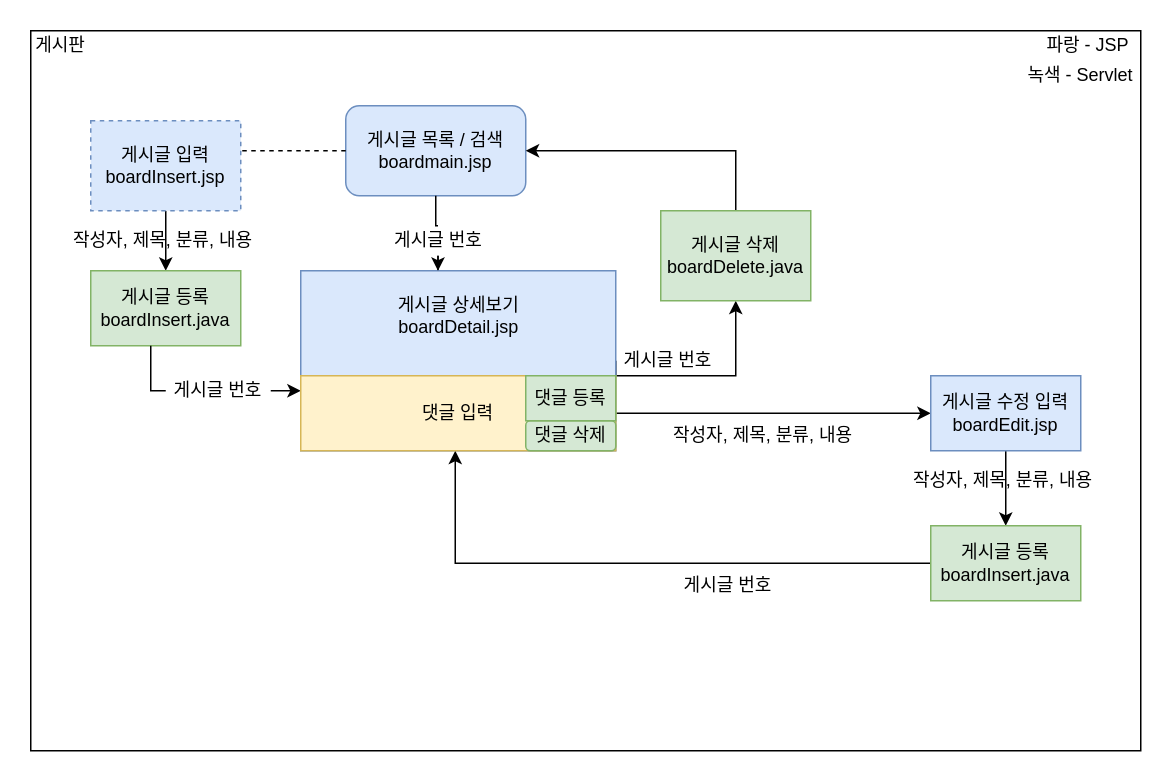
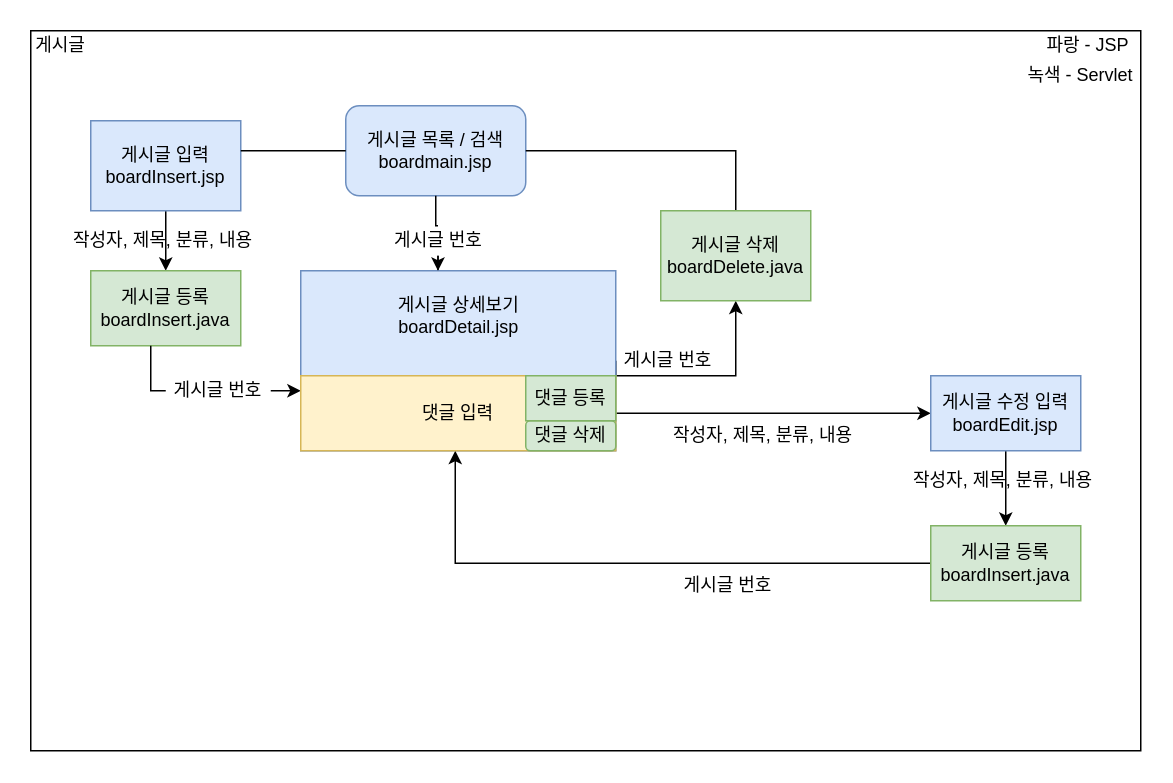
  <mxCell id="0" />
  <mxCell id="1" parent="0" />
  <mxCell id="2" value="Text" style="text;html=1;strokeColor=none;fillColor=none;align=center;verticalAlign=middle;whiteSpace=wrap;rounded=0;" parent="1" vertex="1"><mxGeometry x="90" y="335" width="40" height="20" as="geometry" /></mxCell>
  <mxCell id="3" value="" style="rounded=0;whiteSpace=wrap;html=1;" parent="1" vertex="1"><mxGeometry x="20" y="20" width="740" height="480" as="geometry" /></mxCell>
  <mxCell id="4" style="edgeStyle=orthogonalEdgeStyle;rounded=0;orthogonalLoop=1;jettySize=auto;html=1;startArrow=none;" parent="1" source="37" target="12" edge="1"><mxGeometry relative="1" as="geometry" /></mxCell>
  <mxCell id="5" value="게시글 목록 / 검색&lt;br&gt;boardmain.jsp" style="rounded=1;whiteSpace=wrap;html=1;fillColor=#dae8fc;strokeColor=#6c8ebf;" parent="1" vertex="1"><mxGeometry x="230" y="70" width="120" height="60" as="geometry" /></mxCell>
  <mxCell id="6" style="edgeStyle=orthogonalEdgeStyle;rounded=0;orthogonalLoop=1;jettySize=auto;html=1;exitX=0.5;exitY=1;exitDx=0;exitDy=0;" parent="1" source="14" target="8" edge="1"><mxGeometry relative="1" as="geometry" /></mxCell>
- <mxCell id="7" value="게시판" style="text;html=1;strokeColor=none;fillColor=none;align=center;verticalAlign=middle;whiteSpace=wrap;rounded=0;" parent="1" vertex="1"><mxGeometry x="20" y="20" width="40" height="20" as="geometry" /></mxCell>
+ <mxCell id="7" value="게시글" style="text;html=1;strokeColor=none;fillColor=none;align=center;verticalAlign=middle;whiteSpace=wrap;rounded=0;" parent="1" vertex="1"><mxGeometry x="20" y="20" width="40" height="20" as="geometry" /></mxCell>
  <mxCell id="8" value="게시글 등록&lt;br&gt;boardInsert.java" style="rounded=0;whiteSpace=wrap;html=1;fillColor=#d5e8d4;strokeColor=#82b366;" parent="1" vertex="1"><mxGeometry x="60" y="180" width="100" height="50" as="geometry" /></mxCell>
  <mxCell id="9" value="작성자, 제목, 분류, 내용&amp;nbsp;" style="text;html=1;align=center;verticalAlign=middle;whiteSpace=wrap;rounded=0;" parent="1" vertex="1"><mxGeometry x="30" y="150" width="160" height="20" as="geometry" /></mxCell>
  <mxCell id="10" style="edgeStyle=orthogonalEdgeStyle;rounded=0;orthogonalLoop=1;jettySize=auto;html=1;entryX=0.5;entryY=1;entryDx=0;entryDy=0;strokeColor=#000000;exitX=0;exitY=0.5;exitDx=0;exitDy=0;" parent="1" source="21" target="20" edge="1"><mxGeometry relative="1" as="geometry"><Array as="points"><mxPoint x="410" y="250" /><mxPoint x="490" y="250" /></Array></mxGeometry></mxCell>
  <mxCell id="11" style="edgeStyle=orthogonalEdgeStyle;rounded=0;orthogonalLoop=1;jettySize=auto;html=1;strokeColor=#000000;" parent="1" source="12" target="23" edge="1"><mxGeometry relative="1" as="geometry"><Array as="points"><mxPoint x="440" y="275" /><mxPoint x="440" y="275" /></Array></mxGeometry></mxCell>
  <mxCell id="12" value="" style="rounded=0;whiteSpace=wrap;html=1;strokeColor=#6c8ebf;fillColor=#dae8fc;" parent="1" vertex="1"><mxGeometry x="200" y="180" width="210" height="120" as="geometry" /></mxCell>
  <mxCell id="13" style="edgeStyle=orthogonalEdgeStyle;rounded=0;orthogonalLoop=1;jettySize=auto;html=1;exitX=0.5;exitY=1;exitDx=0;exitDy=0;strokeColor=#000000;" parent="1" source="7" target="7" edge="1"><mxGeometry relative="1" as="geometry" /></mxCell>
- <mxCell id="14" value="게시글 입력&lt;br&gt;boardInsert.jsp" style="rounded=0;whiteSpace=wrap;html=1;fillColor=#dae8fc;strokeColor=#6c8ebf;dashed=1;" parent="1" vertex="1"><mxGeometry x="60" y="80" width="100" height="60" as="geometry" /></mxCell>
- <mxCell id="15" value="" style="edgeStyle=orthogonalEdgeStyle;rounded=0;orthogonalLoop=1;jettySize=auto;html=1;endArrow=none;dashed=1;" parent="1" source="5" target="14" edge="1"><mxGeometry relative="1" as="geometry"><mxPoint x="110" y="270" as="targetPoint" /><mxPoint x="210" y="100" as="sourcePoint" /><Array as="points"><mxPoint x="170" y="100" /><mxPoint x="170" y="100" /></Array></mxGeometry></mxCell>
+ <mxCell id="14" value="게시글 입력&lt;br&gt;boardInsert.jsp" style="rounded=0;whiteSpace=wrap;html=1;fillColor=#dae8fc;strokeColor=#6c8ebf;" parent="1" vertex="1"><mxGeometry x="60" y="80" width="100" height="60" as="geometry" /></mxCell>
+ <mxCell id="15" value="" style="edgeStyle=orthogonalEdgeStyle;rounded=0;orthogonalLoop=1;jettySize=auto;html=1;endArrow=none;" parent="1" source="5" target="14" edge="1"><mxGeometry relative="1" as="geometry"><mxPoint x="110" y="270" as="targetPoint" /><mxPoint x="210" y="100" as="sourcePoint" /><Array as="points"><mxPoint x="170" y="100" /><mxPoint x="170" y="100" /></Array></mxGeometry></mxCell>
  <mxCell id="16" value="" style="edgeStyle=orthogonalEdgeStyle;rounded=0;orthogonalLoop=1;jettySize=auto;html=1;strokeColor=#000000;endArrow=none;" parent="1" source="8" target="18" edge="1"><mxGeometry relative="1" as="geometry"><mxPoint x="110" y="230" as="sourcePoint" /><mxPoint x="187" y="245" as="targetPoint" /><Array as="points"><mxPoint x="100" y="260" /></Array></mxGeometry></mxCell>
  <mxCell id="17" style="edgeStyle=orthogonalEdgeStyle;rounded=0;orthogonalLoop=1;jettySize=auto;html=1;" parent="1" source="18" edge="1"><mxGeometry relative="1" as="geometry"><mxPoint x="200" y="260" as="targetPoint" /></mxGeometry></mxCell>
  <mxCell id="18" value="게시글 번호" style="text;html=1;strokeColor=none;fillColor=none;align=center;verticalAlign=middle;whiteSpace=wrap;rounded=0;" parent="1" vertex="1"><mxGeometry x="110" y="250" width="70" height="20" as="geometry" /></mxCell>
- <mxCell id="19" style="edgeStyle=orthogonalEdgeStyle;rounded=0;orthogonalLoop=1;jettySize=auto;html=1;entryX=1;entryY=0.5;entryDx=0;entryDy=0;strokeColor=#000000;" parent="1" source="20" target="5" edge="1"><mxGeometry relative="1" as="geometry"><Array as="points"><mxPoint x="490" y="100" /></Array></mxGeometry></mxCell>
+ <mxCell id="19" style="edgeStyle=orthogonalEdgeStyle;rounded=0;orthogonalLoop=1;jettySize=auto;html=1;entryX=1;entryY=0.5;entryDx=0;entryDy=0;strokeColor=#000000;endArrow=none;" parent="1" source="20" target="5" edge="1"><mxGeometry relative="1" as="geometry"><Array as="points"><mxPoint x="490" y="100" /></Array></mxGeometry></mxCell>
  <mxCell id="20" value="게시글 삭제&lt;br&gt;boardDelete.java" style="rounded=0;whiteSpace=wrap;html=1;fillColor=#d5e8d4;strokeColor=#82b366;" parent="1" vertex="1"><mxGeometry x="440" y="140" width="100" height="60" as="geometry" /></mxCell>
  <mxCell id="21" value="게시글 번호" style="text;html=1;strokeColor=none;fillColor=none;align=center;verticalAlign=middle;whiteSpace=wrap;rounded=0;" parent="1" vertex="1"><mxGeometry x="410" y="230" width="70" height="20" as="geometry" /></mxCell>
  <mxCell id="22" value="" style="edgeStyle=orthogonalEdgeStyle;rounded=0;orthogonalLoop=1;jettySize=auto;html=1;strokeColor=#000000;" parent="1" source="23" target="25" edge="1"><mxGeometry relative="1" as="geometry" /></mxCell>
  <mxCell id="23" value="게시글 수정 입력&lt;br&gt;boardEdit.jsp" style="rounded=0;whiteSpace=wrap;html=1;fillColor=#dae8fc;strokeColor=#6c8ebf;" parent="1" vertex="1"><mxGeometry x="620" y="250" width="100" height="50" as="geometry" /></mxCell>
  <mxCell id="24" value="" style="edgeStyle=orthogonalEdgeStyle;rounded=0;orthogonalLoop=1;jettySize=auto;html=1;strokeColor=#000000;" parent="1" source="25" target="12" edge="1"><mxGeometry relative="1" as="geometry"><Array as="points"><mxPoint x="303" y="375" /></Array></mxGeometry></mxCell>
  <mxCell id="25" value="게시글 등록&lt;br&gt;boardInsert.java" style="rounded=0;whiteSpace=wrap;html=1;fillColor=#d5e8d4;strokeColor=#82b366;" parent="1" vertex="1"><mxGeometry x="620" y="350" width="100" height="50" as="geometry" /></mxCell>
  <mxCell id="26" value="작성자, 제목, 분류, 내용&amp;nbsp;" style="text;html=1;align=center;verticalAlign=middle;whiteSpace=wrap;rounded=0;" parent="1" vertex="1"><mxGeometry x="430" y="280" width="160" height="20" as="geometry" /></mxCell>
  <mxCell id="27" value="작성자, 제목, 분류, 내용&amp;nbsp;" style="text;html=1;align=center;verticalAlign=middle;whiteSpace=wrap;rounded=0;" parent="1" vertex="1"><mxGeometry x="590" y="310" width="160" height="20" as="geometry" /></mxCell>
  <mxCell id="28" value="게시글 번호" style="text;html=1;strokeColor=none;fillColor=none;align=center;verticalAlign=middle;whiteSpace=wrap;rounded=0;" parent="1" vertex="1"><mxGeometry x="450" y="380" width="70" height="20" as="geometry" /></mxCell>
  <mxCell id="29" value="댓글 입력" style="rounded=0;whiteSpace=wrap;html=1;fillColor=#fff2cc;strokeColor=#d6b656;" parent="1" vertex="1"><mxGeometry x="200" y="250" width="210" height="50" as="geometry" /></mxCell>
  <mxCell id="30" value="댓글 삭제" style="whiteSpace=wrap;html=1;fillColor=#d5e8d4;strokeColor=#82b366;rounded=1;" parent="1" vertex="1"><mxGeometry x="350" y="280" width="60" height="20" as="geometry" /></mxCell>
  <mxCell id="31" value="파랑 - JSP" style="text;html=1;strokeColor=none;fillColor=none;align=center;verticalAlign=middle;whiteSpace=wrap;rounded=0;" parent="1" vertex="1"><mxGeometry x="690" y="20" width="70" height="20" as="geometry" /></mxCell>
  <mxCell id="32" value="녹색 - Servlet" style="text;html=1;strokeColor=none;fillColor=none;align=center;verticalAlign=middle;whiteSpace=wrap;rounded=0;" parent="1" vertex="1"><mxGeometry x="680" y="40" width="80" height="20" as="geometry" /></mxCell>
  <mxCell id="33" value="" style="shape=link;html=1;strokeColor=#000000;" parent="1" target="12" edge="1"><mxGeometry width="100" relative="1" as="geometry"><mxPoint x="200" y="289" as="sourcePoint" /><mxPoint x="300" y="289" as="targetPoint" /></mxGeometry></mxCell>
  <mxCell id="34" value="" style="shape=link;html=1;strokeColor=#000000;" parent="1" target="12" edge="1"><mxGeometry width="100" relative="1" as="geometry"><mxPoint x="200" y="289" as="sourcePoint" /><mxPoint x="300" y="289" as="targetPoint" /></mxGeometry></mxCell>
  <mxCell id="35" value="게시글 상세보기&lt;br&gt;boardDetail.jsp" style="text;html=1;strokeColor=none;fillColor=none;align=center;verticalAlign=middle;whiteSpace=wrap;rounded=0;" parent="1" vertex="1"><mxGeometry x="256.5" y="200" width="97" height="20" as="geometry" /></mxCell>
  <mxCell id="36" value="" style="edgeStyle=orthogonalEdgeStyle;rounded=0;orthogonalLoop=1;jettySize=auto;html=1;" parent="1" source="37" target="12" edge="1"><mxGeometry relative="1" as="geometry"><Array as="points"><mxPoint x="292" y="180" /><mxPoint x="292" y="180" /></Array></mxGeometry></mxCell>
  <mxCell id="37" value="게시글 번호" style="text;html=1;strokeColor=none;fillColor=none;align=center;verticalAlign=middle;whiteSpace=wrap;rounded=0;" parent="1" vertex="1"><mxGeometry x="256.5" y="150" width="70" height="20" as="geometry" /></mxCell>
  <mxCell id="38" value="" style="edgeStyle=orthogonalEdgeStyle;rounded=0;orthogonalLoop=1;jettySize=auto;html=1;endArrow=none;" parent="1" source="5" target="37" edge="1"><mxGeometry relative="1" as="geometry"><mxPoint x="290" y="130" as="sourcePoint" /><mxPoint x="305" y="180" as="targetPoint" /></mxGeometry></mxCell>
  <mxCell id="39" value="댓글 등록" style="rounded=0;whiteSpace=wrap;html=1;fillColor=#d5e8d4;strokeColor=#82b366;" parent="1" vertex="1"><mxGeometry x="350" y="250" width="60" height="30" as="geometry" /></mxCell>
